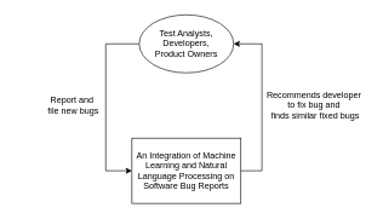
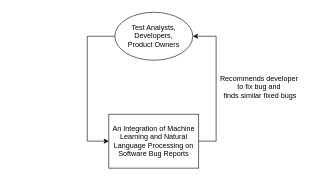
  <mxCell id="0" />
  <mxCell id="1" parent="0" />
  <mxCell id="2" style="edgeStyle=orthogonalEdgeStyle;rounded=0;orthogonalLoop=1;jettySize=auto;html=1;entryX=0;entryY=0.5;entryDx=0;entryDy=0;exitX=0;exitY=0.5;exitDx=0;exitDy=0;" parent="1" source="3" target="4" edge="1"><mxGeometry relative="1" as="geometry"><Array as="points"><mxPoint x="145" y="60" /><mxPoint x="145" y="235" /></Array></mxGeometry></mxCell>
  <mxCell id="3" value="Test Analysts,&lt;br&gt;Developers,&lt;br&gt;Product Owners" style="ellipse;whiteSpace=wrap;html=1;align=center;" parent="1" vertex="1"><mxGeometry x="191" y="20" width="130" height="80" as="geometry" /></mxCell>
  <mxCell id="4" value="An Integration of Machine Learning and Natural Language Processing on Software Bug Reports" style="whiteSpace=wrap;html=1;align=center;" parent="1" vertex="1"><mxGeometry x="181" y="190" width="150" height="90" as="geometry" /></mxCell>
  <mxCell id="5" style="edgeStyle=orthogonalEdgeStyle;rounded=0;orthogonalLoop=1;jettySize=auto;html=1;entryX=1;entryY=0.5;entryDx=0;entryDy=0;exitX=1;exitY=0.5;exitDx=0;exitDy=0;endArrow=none;endFill=0;startArrow=classic;startFill=1;" parent="1" source="3" target="4" edge="1"><mxGeometry relative="1" as="geometry"><mxPoint x="201" y="70" as="sourcePoint" /><mxPoint x="191" y="245" as="targetPoint" /><Array as="points"><mxPoint x="360" y="60" /><mxPoint x="360" y="235" /></Array></mxGeometry></mxCell>
- <mxCell id="6" value="&lt;blockquote style=&quot;margin: 0 0 0 40px ; border: none ; padding: 0px&quot;&gt;Report and&amp;nbsp;&lt;/blockquote&gt;&lt;blockquote style=&quot;margin: 0 0 0 40px ; border: none ; padding: 0px&quot;&gt;file new bugs&lt;/blockquote&gt;" style="text;html=1;align=center;verticalAlign=middle;resizable=0;points=[];autosize=1;strokeColor=none;" parent="1" vertex="1"><mxGeometry x="20" y="129.5" width="120" height="31" as="geometry" /></mxCell>
  <mxCell id="7" value="&lt;blockquote style=&quot;margin: 0 0 0 40px ; border: none ; padding: 0px&quot;&gt;Recommends developer&amp;nbsp;&lt;/blockquote&gt;&lt;blockquote style=&quot;margin: 0 0 0 40px ; border: none ; padding: 0px&quot;&gt;to fix bug&amp;nbsp;&lt;span&gt;and&amp;nbsp;&lt;/span&gt;&lt;/blockquote&gt;&lt;blockquote style=&quot;margin: 0 0 0 40px ; border: none ; padding: 0px&quot;&gt;&lt;span&gt;finds similar fixed bugs&lt;/span&gt;&lt;/blockquote&gt;" style="text;html=1;align=center;verticalAlign=middle;resizable=0;points=[];autosize=1;strokeColor=none;" parent="1" vertex="1"><mxGeometry x="321" y="122.5" width="184" height="45" as="geometry" /></mxCell>
